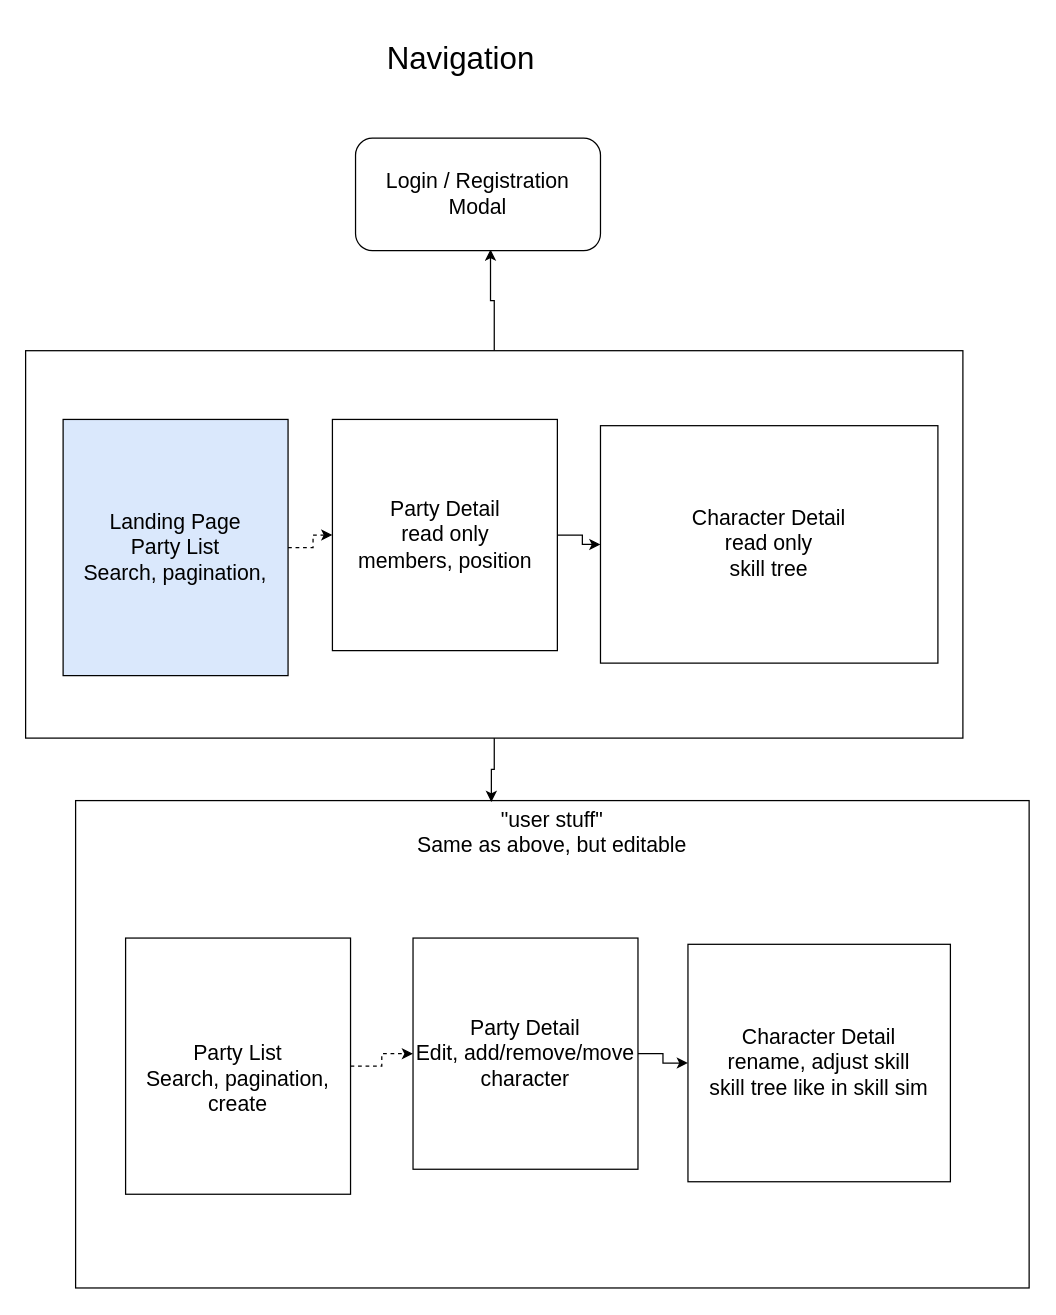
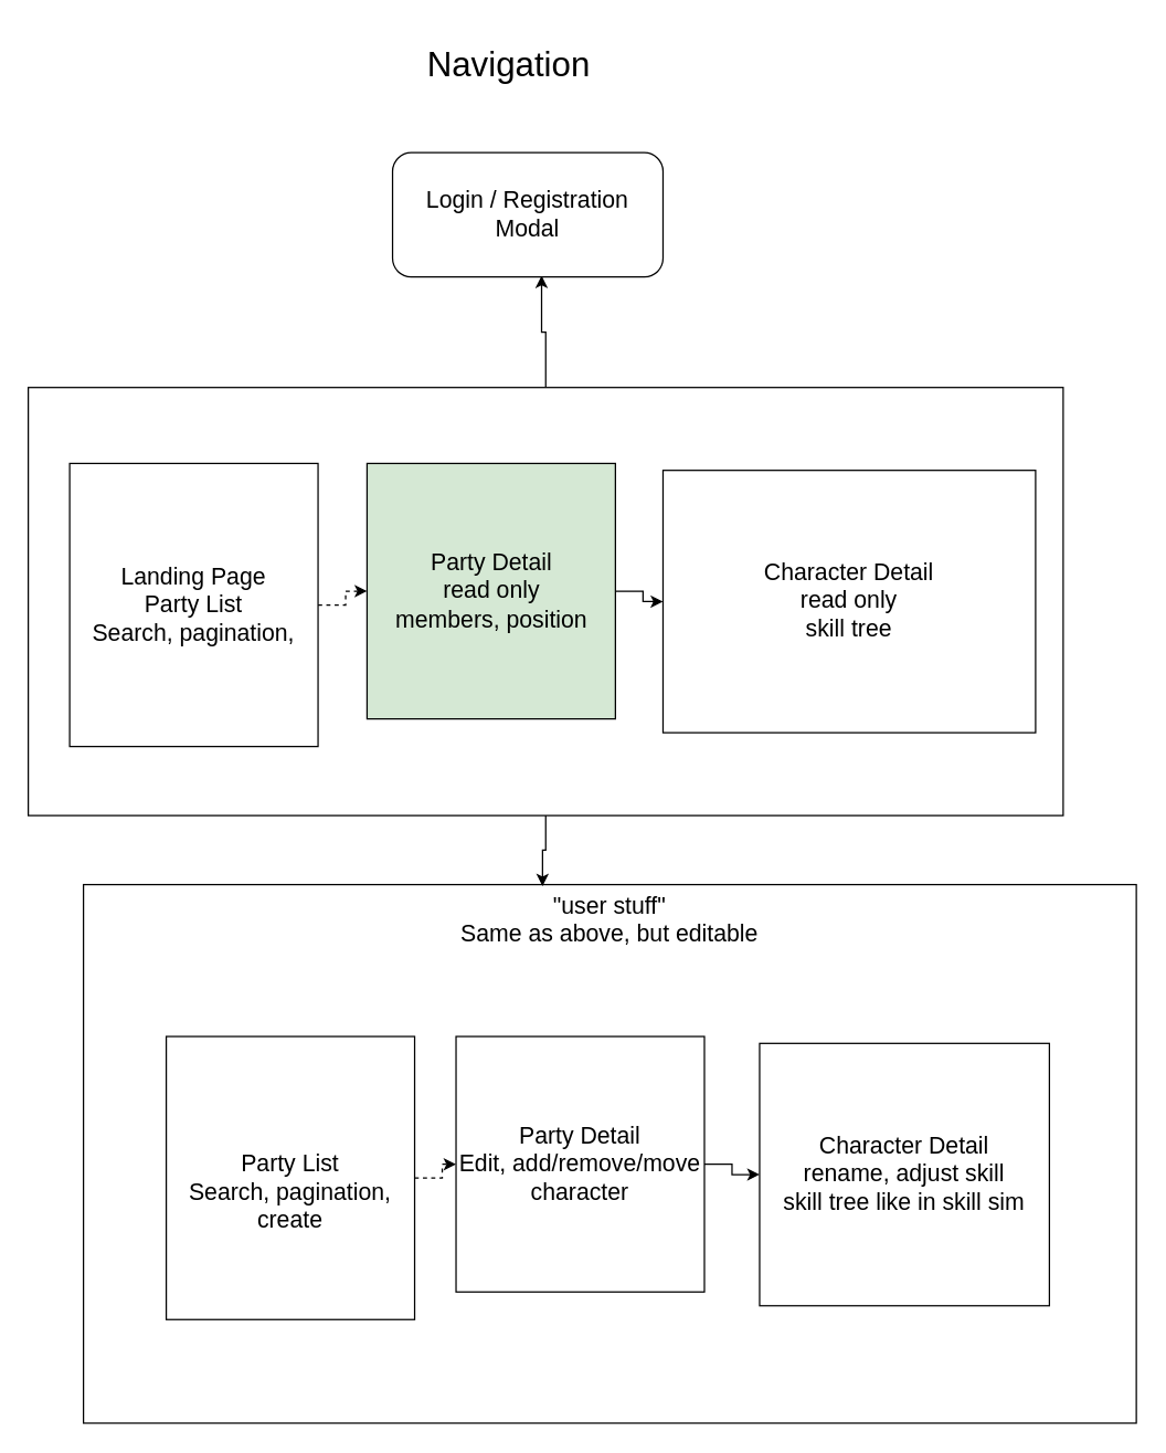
  <mxCell id="0" />
  <mxCell id="1" parent="0" />
  <mxCell id="2" value="&quot;user stuff&quot;&lt;br&gt;Same as above, but editable" style="rounded=0;whiteSpace=wrap;html=1;fontSize=17;align=center;labelPosition=center;verticalLabelPosition=middle;verticalAlign=top;" vertex="1" parent="1"><mxGeometry x="60" y="640" width="763" height="390" as="geometry" /></mxCell>
  <mxCell id="3" style="edgeStyle=orthogonalEdgeStyle;rounded=0;orthogonalLoop=1;jettySize=auto;html=1;entryX=0.551;entryY=0.989;entryDx=0;entryDy=0;entryPerimeter=0;fontSize=17;" edge="1" parent="1" source="5" target="8"><mxGeometry relative="1" as="geometry" /></mxCell>
  <mxCell id="4" style="edgeStyle=orthogonalEdgeStyle;rounded=0;orthogonalLoop=1;jettySize=auto;html=1;entryX=0.436;entryY=0.003;entryDx=0;entryDy=0;entryPerimeter=0;fontSize=17;" edge="1" parent="1" source="5" target="2"><mxGeometry relative="1" as="geometry" /></mxCell>
  <mxCell id="5" value="" style="rounded=0;whiteSpace=wrap;html=1;fontSize=17;" vertex="1" parent="1"><mxGeometry x="20" y="280" width="750" height="310" as="geometry" /></mxCell>
  <mxCell id="6" style="edgeStyle=orthogonalEdgeStyle;rounded=0;orthogonalLoop=1;jettySize=auto;html=1;entryX=0;entryY=0.5;entryDx=0;entryDy=0;fontSize=17;dashed=1;" edge="1" parent="1" source="7" target="10"><mxGeometry relative="1" as="geometry" /></mxCell>
- <mxCell id="7" value="Landing Page&lt;br&gt;Party List&lt;br&gt;Search, pagination,&lt;br&gt;" style="rounded=0;whiteSpace=wrap;html=1;fontSize=17;fillColor=#dae8fc;" vertex="1" parent="1"><mxGeometry x="50" y="335" width="180" height="205" as="geometry" /></mxCell>
+ <mxCell id="7" value="Landing Page&lt;br&gt;Party List&lt;br&gt;Search, pagination,&lt;br&gt;" style="rounded=0;whiteSpace=wrap;html=1;fontSize=17;" vertex="1" parent="1"><mxGeometry x="50" y="335" width="180" height="205" as="geometry" /></mxCell>
  <mxCell id="8" value="Login / Registration&lt;br&gt;Modal" style="whiteSpace=wrap;html=1;fontSize=17;rounded=1;" vertex="1" parent="1"><mxGeometry x="284" y="110" width="196" height="90" as="geometry" /></mxCell>
  <mxCell id="9" style="edgeStyle=orthogonalEdgeStyle;rounded=0;orthogonalLoop=1;jettySize=auto;html=1;fontSize=17;" edge="1" parent="1" source="10" target="11"><mxGeometry relative="1" as="geometry" /></mxCell>
- <mxCell id="10" value="Party Detail&lt;br&gt;read only&lt;br&gt;members, position" style="rounded=0;whiteSpace=wrap;html=1;fontSize=17;" vertex="1" parent="1"><mxGeometry x="265.5" y="335" width="180" height="185" as="geometry" /></mxCell>
+ <mxCell id="10" value="Party Detail&lt;br&gt;read only&lt;br&gt;members, position" style="rounded=0;whiteSpace=wrap;html=1;fontSize=17;fillColor=#d5e8d4;" vertex="1" parent="1"><mxGeometry x="265.5" y="335" width="180" height="185" as="geometry" /></mxCell>
  <mxCell id="11" value="Character Detail&lt;br&gt;read only&lt;br&gt;skill tree" style="rounded=0;whiteSpace=wrap;html=1;fontSize=17;" vertex="1" parent="1"><mxGeometry x="480" y="340" width="270" height="190" as="geometry" /></mxCell>
  <mxCell id="12" value="&lt;font style=&quot;font-size: 25px&quot;&gt;Navigation&lt;br&gt;&lt;/font&gt;" style="text;html=1;strokeColor=none;fillColor=none;align=center;verticalAlign=middle;whiteSpace=wrap;rounded=0;fontSize=17;" vertex="1" parent="1"><mxGeometry x="290.5" y="20" width="155" height="50" as="geometry" /></mxCell>
  <mxCell id="13" style="edgeStyle=orthogonalEdgeStyle;rounded=0;orthogonalLoop=1;jettySize=auto;html=1;fontSize=17;dashed=1;" edge="1" parent="1" source="14" target="16"><mxGeometry relative="1" as="geometry" /></mxCell>
- <mxCell id="14" value="&lt;br&gt;Party List&lt;br&gt;Search, pagination,&lt;br&gt;create" style="rounded=0;whiteSpace=wrap;html=1;fontSize=17;" vertex="1" parent="1"><mxGeometry x="100" y="750" width="180" height="205" as="geometry" /></mxCell>
+ <mxCell id="14" value="&lt;br&gt;Party List&lt;br&gt;Search, pagination,&lt;br&gt;create" style="rounded=0;whiteSpace=wrap;html=1;fontSize=17;" vertex="1" parent="1"><mxGeometry x="120" y="750" width="180" height="205" as="geometry" /></mxCell>
  <mxCell id="15" style="edgeStyle=orthogonalEdgeStyle;rounded=0;orthogonalLoop=1;jettySize=auto;html=1;fontSize=17;" edge="1" parent="1" source="16" target="17"><mxGeometry relative="1" as="geometry" /></mxCell>
  <mxCell id="16" value="Party Detail&lt;br&gt;Edit, add/remove/move character&lt;br&gt;" style="rounded=0;whiteSpace=wrap;html=1;fontSize=17;" vertex="1" parent="1"><mxGeometry x="330" y="750" width="180" height="185" as="geometry" /></mxCell>
  <mxCell id="17" value="Character Detail&lt;br&gt;rename, adjust skill&lt;br&gt;skill tree like in skill sim" style="rounded=0;whiteSpace=wrap;html=1;fontSize=17;" vertex="1" parent="1"><mxGeometry x="550" y="755" width="210" height="190" as="geometry" /></mxCell>
